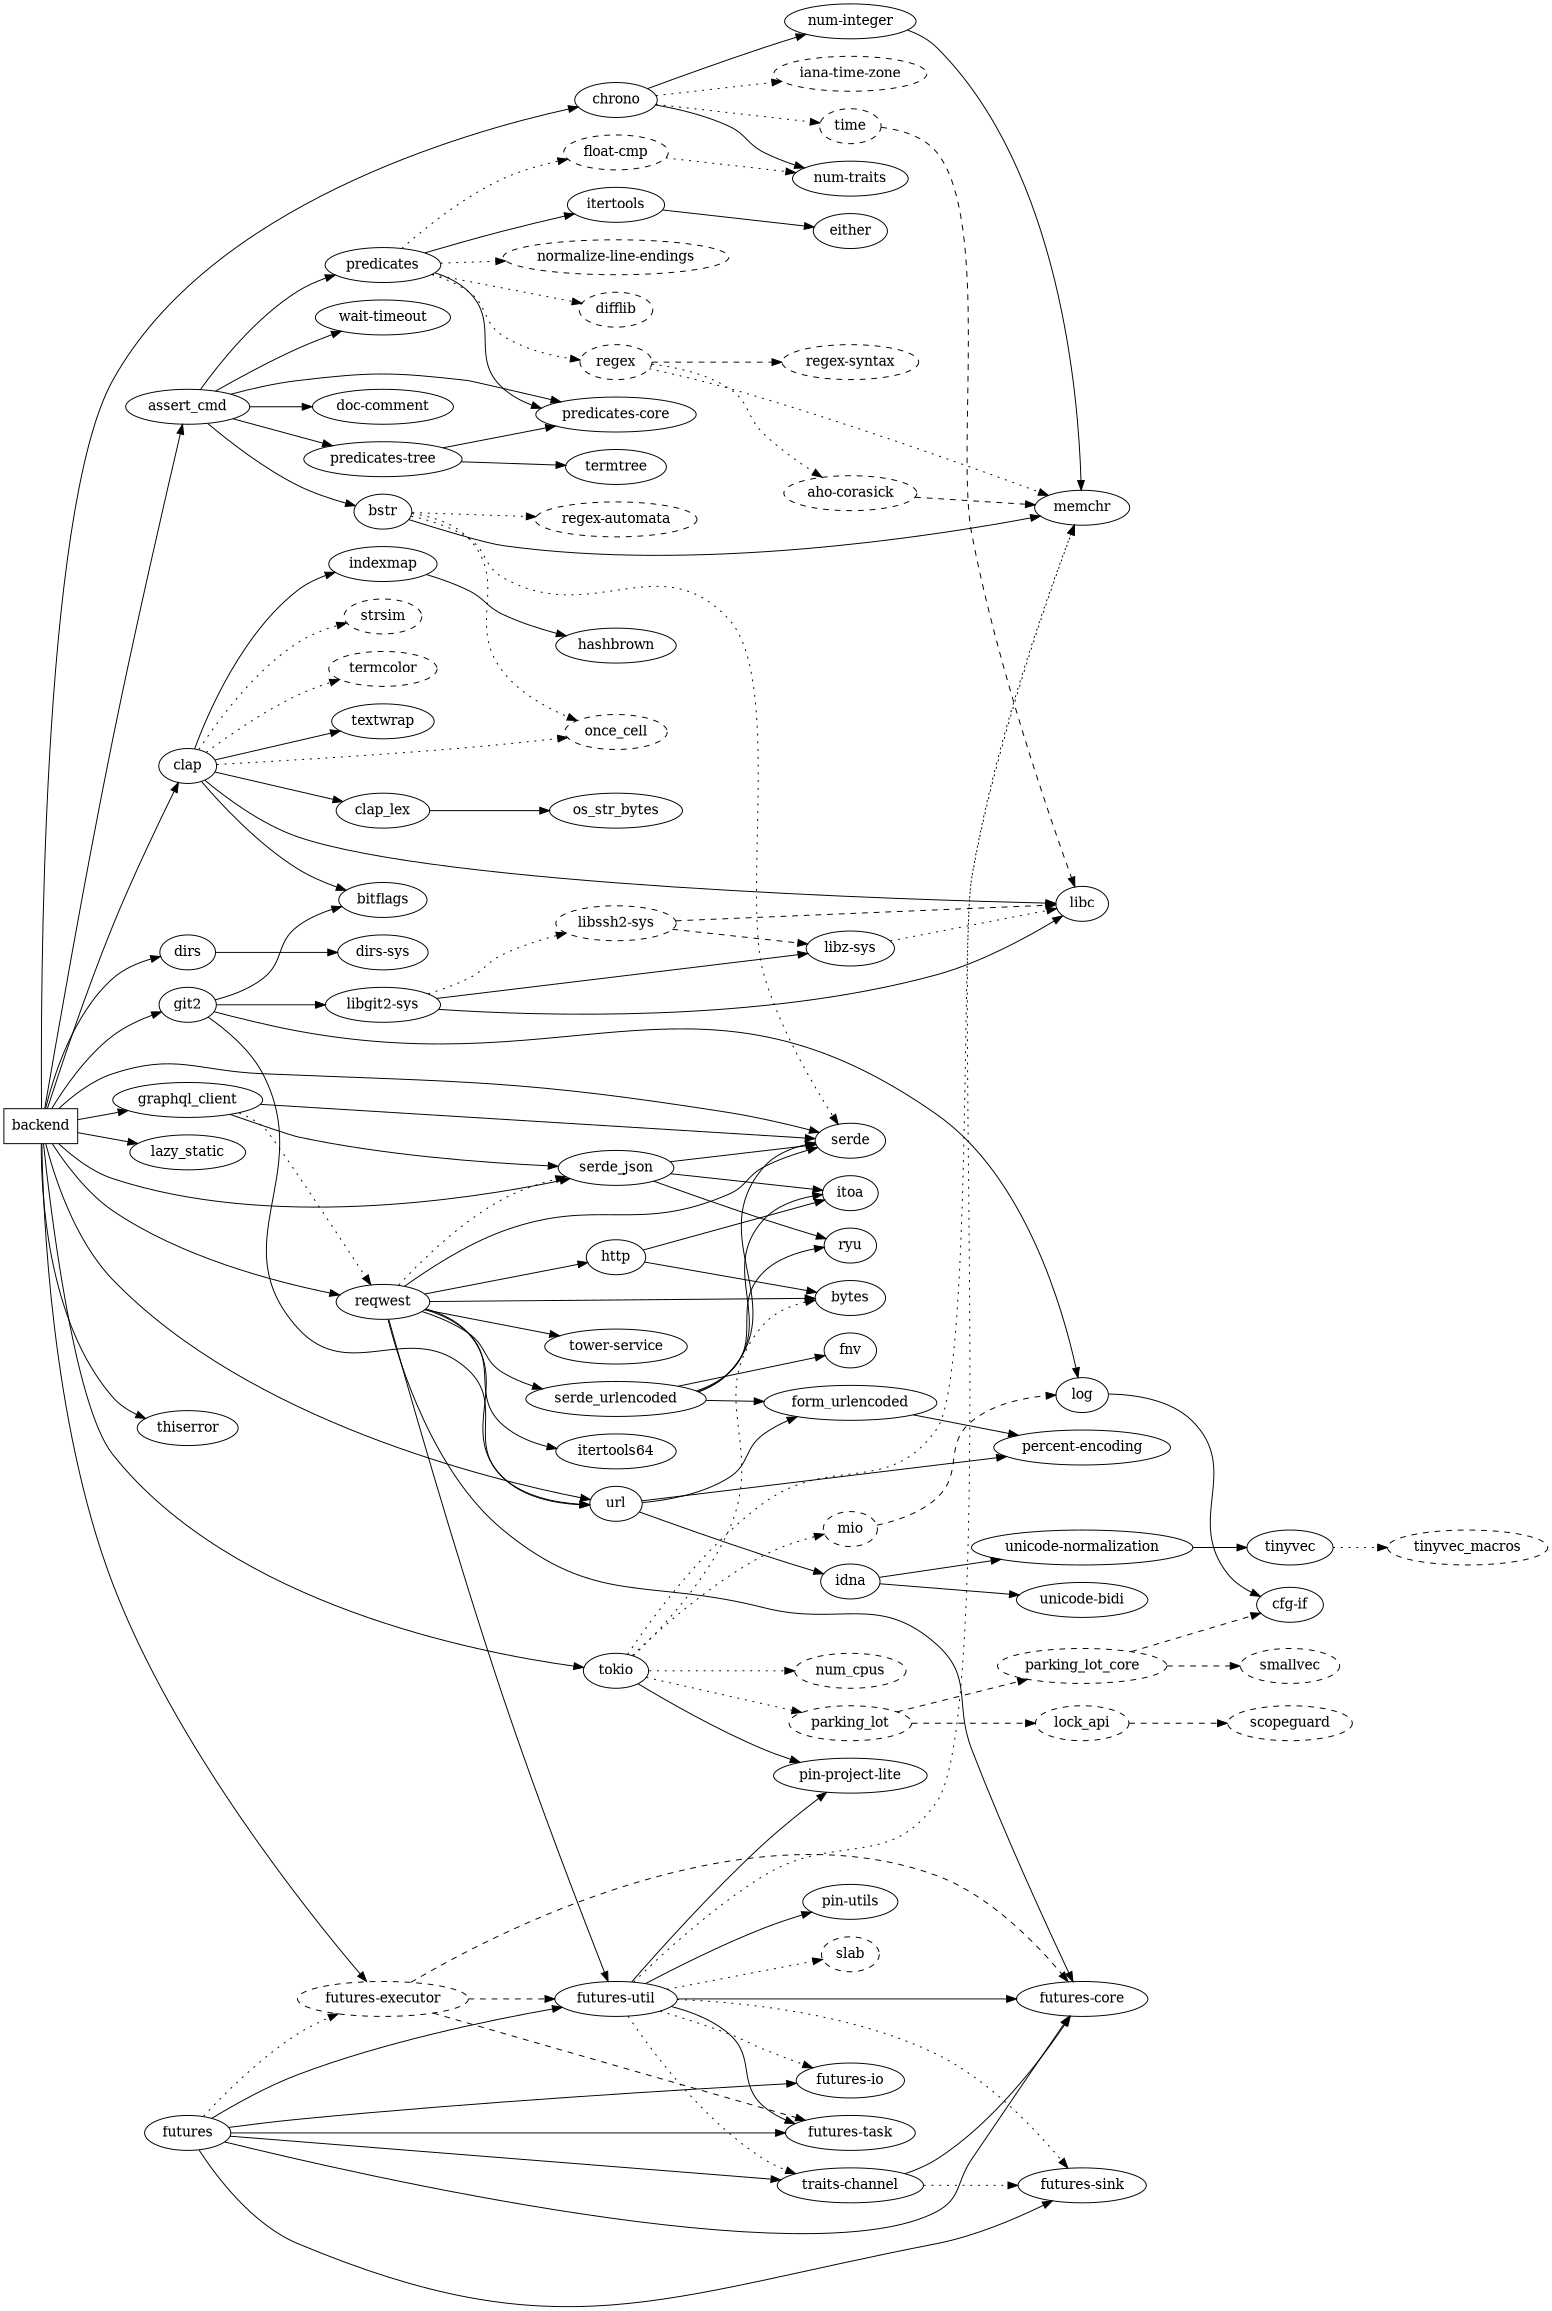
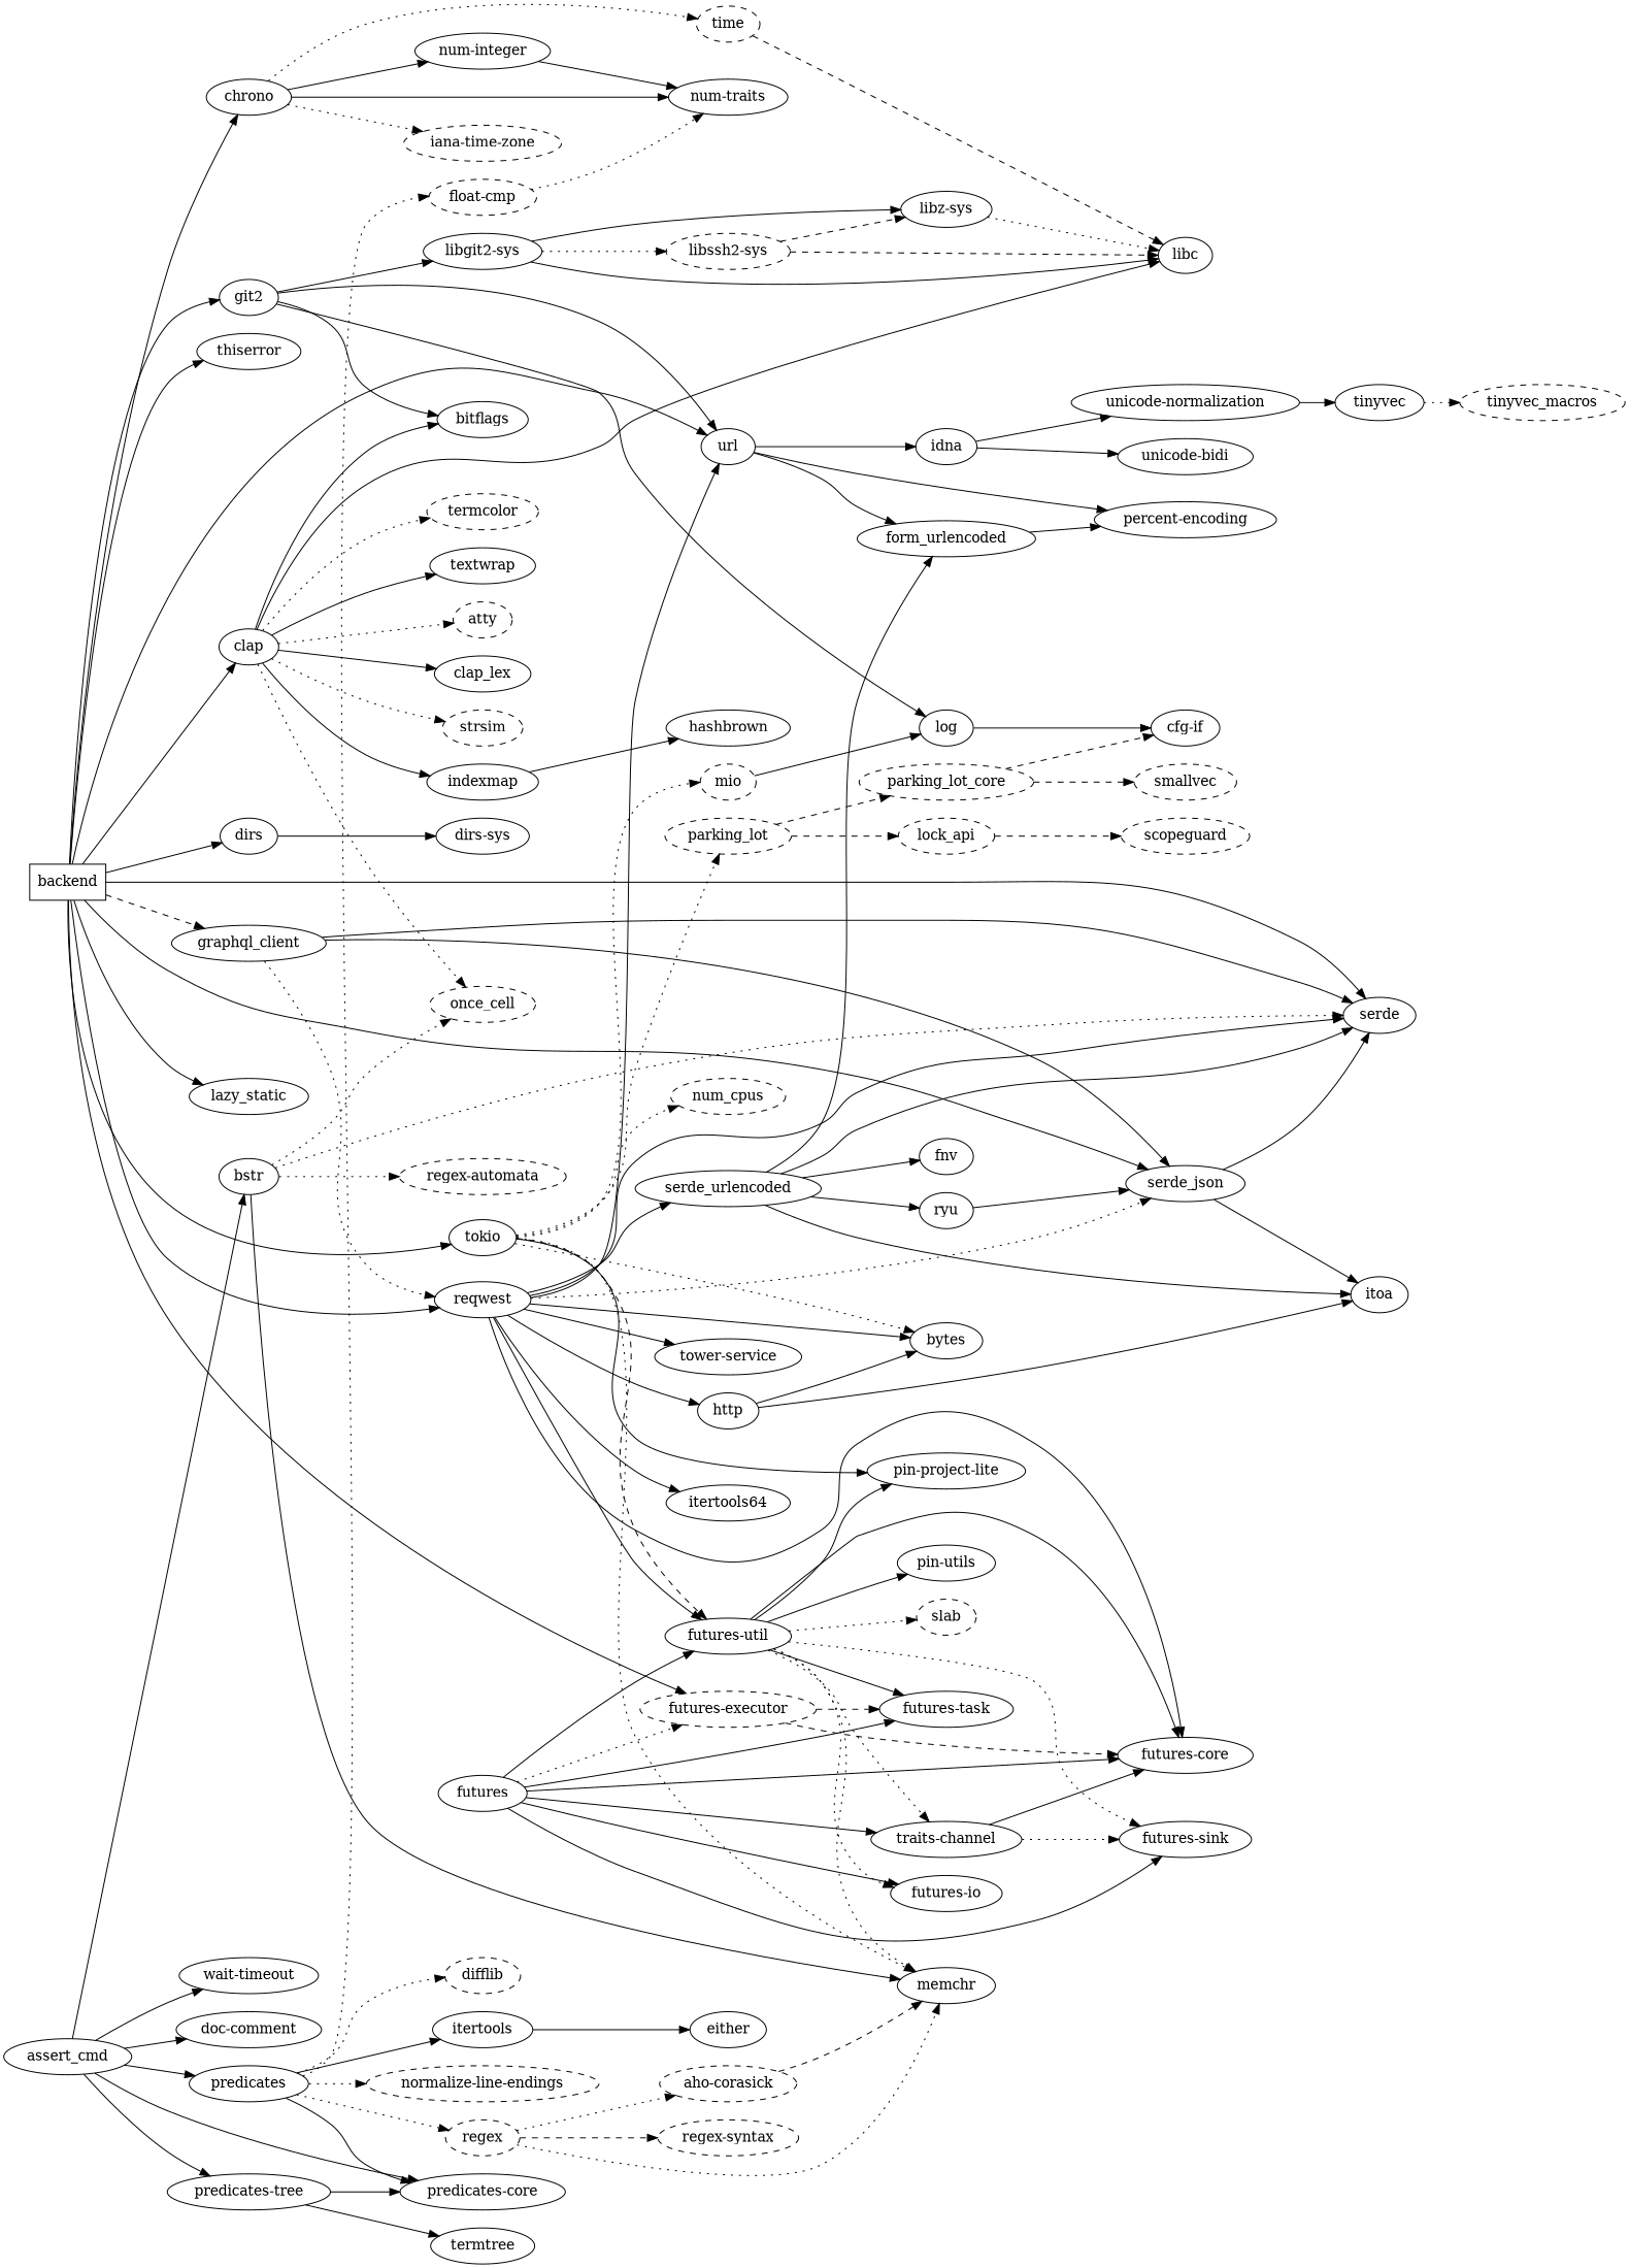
  digraph {
    fontname="DejaVu Serif"
    rankdir=LR
    node [fontname="DejaVu Serif"]
    edge [fontname="DejaVu Serif"]
    n1 [label=backend shape=box]
    n2 [label=assert_cmd]
    n3 [label=chrono]
    n4 [label=clap]
    n5 [label=dirs]
    n6 [label=git2]
    n7 [label=graphql_client]
    n8 [label=lazy_static]
    n9 [label=reqwest]
    n10 [label=serde]
    n11 [label=serde_json]
    n12 [label=thiserror]
    n13 [label=tokio]
    n14 [label=url]
    n15 [label="futures-executor" style=dashed]
    n16 [label=bstr]
    n17 [label="doc-comment"]
    n18 [label=predicates]
    n19 [label="predicates-core"]
    n20 [label="predicates-tree"]
    n21 [label="wait-timeout"]
    n22 [label="iana-time-zone" style=dashed]
    n23 [label="num-integer"]
    n24 [label="num-traits"]
    n25 [label=time style=dashed]
+   n26 [label=atty style=dashed]
    n27 [label=bitflags]
    n28 [label=clap_lex]
    n29 [label=indexmap]
    n30 [label=once_cell style=dashed]
    n31 [label=strsim style=dashed]
    n32 [label=termcolor style=dashed]
    n33 [label=textwrap]
    n34 [label=libc]
    n35 [label="dirs-sys"]
    n36 [label=futures]
    n37 [label="traits-channel"]
    n38 [label="futures-core"]
    n39 [label="futures-io"]
    n40 [label="futures-sink"]
    n41 [label="futures-task"]
    n42 [label="futures-util"]
    n43 [label="libgit2-sys"]
    n44 [label=log]
    n45 [label=itertools64]
    n46 [label=bytes]
    n47 [label=http]
    n48 [label=serde_urlencoded]
    n49 [label="tower-service"]
    n50 [label=itoa]
    n51 [label=ryu]
    n52 [label=memchr]
    n53 [label=mio style=dashed]
    n54 [label=num_cpus style=dashed]
    n55 [label=parking_lot style=dashed]
    n56 [label="pin-project-lite"]
    n57 [label=form_urlencoded]
    n58 [label=idna]
    n59 [label="percent-encoding"]
    n60 [label="regex-automata" style=dashed]
    n61 [label=difflib style=dashed]
    n62 [label="float-cmp" style=dashed]
    n63 [label=itertools]
    n64 [label="normalize-line-endings" style=dashed]
    n65 [label=regex style=dashed]
    n66 [label=termtree]
-   n67 [label=os_str_bytes]
    n68 [label=hashbrown]
    n69 [label="pin-utils"]
    n70 [label=slab style=dashed]
    n71 [label="libssh2-sys" style=dashed]
    n72 [label="libz-sys"]
    n73 [label="cfg-if"]
    n74 [label=fnv]
    n75 [label=lock_api style=dashed]
    n76 [label=parking_lot_core style=dashed]
    n77 [label="unicode-bidi"]
    n78 [label="unicode-normalization"]
    n79 [label=either]
    n80 [label="aho-corasick" style=dashed]
    n81 [label="regex-syntax" style=dashed]
    n82 [label=scopeguard style=dashed]
    n83 [label=smallvec style=dashed]
    n84 [label=tinyvec]
    n85 [label=tinyvec_macros style=dashed]
-   n1 -> n2
    n1 -> n3
    n1 -> n4
    n1 -> n5
    n1 -> n6
-   n1 -> n7
+   n1 -> n7 [style=dashed]
    n1 -> n8
    n1 -> n9
    n1 -> n10
    n1 -> n11
    n1 -> n12
    n1 -> n13
    n1 -> n14
    n1 -> n15
    n2 -> n16
    n2 -> n17
    n2 -> n18
    n2 -> n19
    n2 -> n20
    n2 -> n21
    n3 -> n22 [style=dotted]
    n3 -> n23
    n3 -> n24
    n3 -> n25 [style=dotted]
+   n4 -> n26 [style=dotted]
    n4 -> n27
    n4 -> n28
    n4 -> n29
    n4 -> n30 [style=dotted]
    n4 -> n31 [style=dotted]
    n4 -> n32 [style=dotted]
    n4 -> n33
    n4 -> n34
    n5 -> n35
    n6 -> n14
    n6 -> n27
    n6 -> n43
    n6 -> n44
    n7 -> n9 [style=dotted]
    n7 -> n10
    n7 -> n11
    n9 -> n10
    n9 -> n11 [style=dotted]
    n9 -> n14
    n9 -> n38
    n9 -> n42
    n9 -> n45
    n9 -> n46
    n9 -> n47
    n9 -> n48
    n9 -> n49
    n11 -> n10
    n11 -> n50
-   n11 -> n51
+   n51 -> n11
    n13 -> n46 [style=dotted]
    n13 -> n52 [style=dotted]
    n13 -> n53 [style=dotted]
    n13 -> n54 [style=dotted]
    n13 -> n55 [style=dotted]
    n13 -> n56
    n14 -> n57
    n14 -> n58
    n14 -> n59
    n15 -> n38 [style=dashed]
    n15 -> n41 [style=dashed]
-   n15 -> n42 [style=dashed]
+   n13 -> n42 [style=dashed]
    n16 -> n10 [style=dotted]
    n16 -> n30 [style=dotted]
    n16 -> n52
    n16 -> n60 [style=dotted]
    n18 -> n19
    n18 -> n61 [style=dotted]
    n18 -> n62 [style=dotted]
    n18 -> n63
    n18 -> n64 [style=dotted]
    n18 -> n65 [style=dotted]
    n20 -> n19
    n20 -> n66
-   n23 -> n52
+   n23 -> n24
    n25 -> n34 [style=dashed]
-   n28 -> n67
    n29 -> n68
    n36 -> n15 [style=dotted]
    n36 -> n37
    n36 -> n38
    n36 -> n39
    n36 -> n40
    n36 -> n41
    n36 -> n42
    n37 -> n38
    n37 -> n40 [style=dotted]
    n42 -> n37 [style=dotted]
    n42 -> n38
    n42 -> n39 [style=dotted]
    n42 -> n40 [style=dotted]
    n42 -> n41
    n42 -> n52 [style=dotted]
    n42 -> n56
    n42 -> n69
    n42 -> n70 [style=dotted]
    n43 -> n34
    n43 -> n71 [style=dotted]
    n43 -> n72
    n44 -> n73
    n47 -> n46
    n47 -> n50
    n48 -> n10
    n48 -> n50
    n48 -> n51
    n48 -> n57
    n48 -> n74
-   n53 -> n44 [style=dashed]
+   n53 -> n44 [style=solid]
    n55 -> n75 [style=dashed]
    n55 -> n76 [style=dashed]
    n57 -> n59
    n58 -> n77
    n58 -> n78
    n62 -> n24 [style=dotted]
    n63 -> n79
    n65 -> n52 [style=dotted]
    n65 -> n80 [style=dotted]
    n65 -> n81 [style=dashed]
    n71 -> n34 [style=dashed]
    n71 -> n72 [style=dashed]
    n72 -> n34 [style=dotted]
    n75 -> n82 [style=dashed]
    n76 -> n73 [style=dashed]
    n76 -> n83 [style=dashed]
    n78 -> n84
    n80 -> n52 [style=dashed]
    n84 -> n85 [style=dotted]
  }
